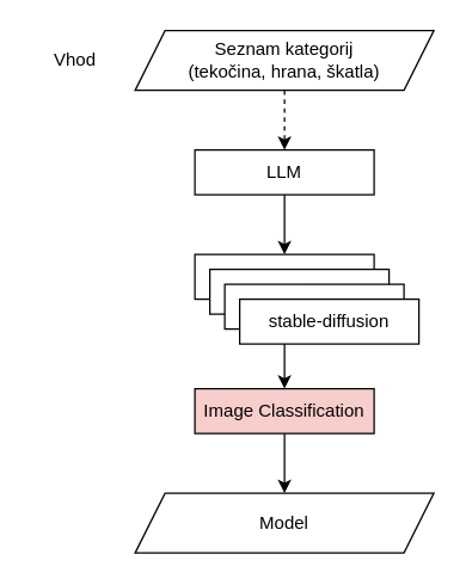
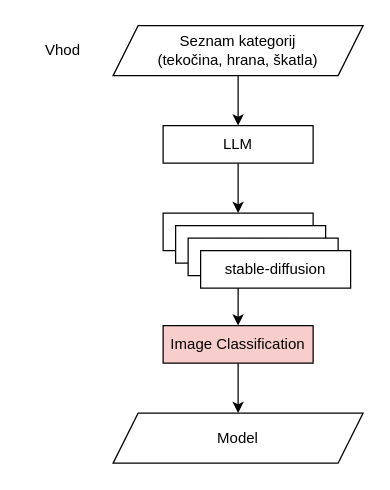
  <mxCell id="0" />
  <mxCell id="1" parent="0" />
  <mxCell id="2" style="edgeStyle=orthogonalEdgeStyle;rounded=0;orthogonalLoop=1;jettySize=auto;html=1;entryX=0.5;entryY=0;entryDx=0;entryDy=0;" edge="1" parent="1" source="5" target="10"><mxGeometry relative="1" as="geometry" /></mxCell>
  <mxCell id="3" style="edgeStyle=orthogonalEdgeStyle;rounded=0;orthogonalLoop=1;jettySize=auto;html=1;exitX=0.5;exitY=1;exitDx=0;exitDy=0;" edge="1" parent="1" source="4" target="5"><mxGeometry relative="1" as="geometry" /></mxCell>
  <mxCell id="4" value="LLM" style="rounded=0;whiteSpace=wrap;html=1;" vertex="1" parent="1"><mxGeometry x="130" y="100" width="120" height="30" as="geometry" /></mxCell>
  <mxCell id="5" value="stable-diffusion" style="rounded=0;whiteSpace=wrap;html=1;" vertex="1" parent="1"><mxGeometry x="130" y="170" width="120" height="30" as="geometry" /></mxCell>
  <mxCell id="6" value="stable-diffusion" style="rounded=0;whiteSpace=wrap;html=1;" vertex="1" parent="1"><mxGeometry x="140" y="180" width="120" height="30" as="geometry" /></mxCell>
  <mxCell id="7" value="stable-diffusion" style="rounded=0;whiteSpace=wrap;html=1;" vertex="1" parent="1"><mxGeometry x="150" y="190" width="120" height="30" as="geometry" /></mxCell>
  <mxCell id="8" value="stable-diffusion" style="rounded=0;whiteSpace=wrap;html=1;" vertex="1" parent="1"><mxGeometry x="160" y="200" width="120" height="30" as="geometry" /></mxCell>
  <mxCell id="9" style="edgeStyle=orthogonalEdgeStyle;rounded=0;orthogonalLoop=1;jettySize=auto;html=1;exitX=0.5;exitY=1;exitDx=0;exitDy=0;" edge="1" parent="1" source="10" target="13"><mxGeometry relative="1" as="geometry" /></mxCell>
  <mxCell id="10" value="Image Classification" style="rounded=0;whiteSpace=wrap;html=1;fillColor=#f8cecc;" vertex="1" parent="1"><mxGeometry x="130" y="260" width="120" height="30" as="geometry" /></mxCell>
- <mxCell id="11" style="edgeStyle=orthogonalEdgeStyle;rounded=0;orthogonalLoop=1;jettySize=auto;html=1;exitX=0.5;exitY=1;exitDx=0;exitDy=0;dashed=1;" edge="1" parent="1" source="12" target="4"><mxGeometry relative="1" as="geometry" /></mxCell>
+ <mxCell id="11" style="edgeStyle=orthogonalEdgeStyle;rounded=0;orthogonalLoop=1;jettySize=auto;html=1;exitX=0.5;exitY=1;exitDx=0;exitDy=0;" edge="1" parent="1" source="12" target="4"><mxGeometry relative="1" as="geometry" /></mxCell>
  <mxCell id="12" value="Seznam kategorij&lt;div&gt;(tekočina, hrana, škatla)&lt;/div&gt;" style="shape=parallelogram;perimeter=parallelogramPerimeter;whiteSpace=wrap;html=1;fixedSize=1;" vertex="1" parent="1"><mxGeometry x="90" y="20" width="200" height="40" as="geometry" /></mxCell>
  <mxCell id="13" value="Model" style="shape=parallelogram;perimeter=parallelogramPerimeter;whiteSpace=wrap;html=1;fixedSize=1;" vertex="1" parent="1"><mxGeometry x="90" y="330" width="200" height="40" as="geometry" /></mxCell>
  <mxCell id="14" value="Vhod" style="text;html=1;align=center;verticalAlign=middle;whiteSpace=wrap;rounded=0;" vertex="1" parent="1"><mxGeometry x="20" y="25" width="60" height="30" as="geometry" /></mxCell>
